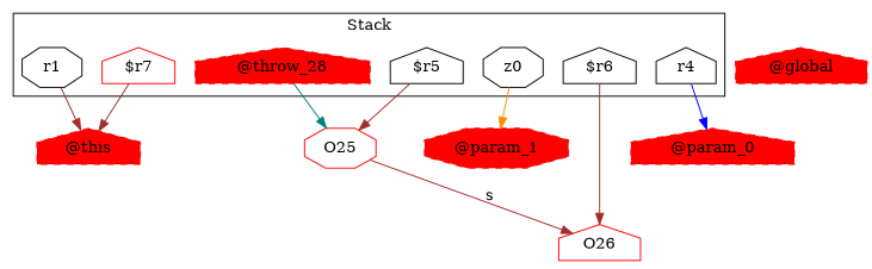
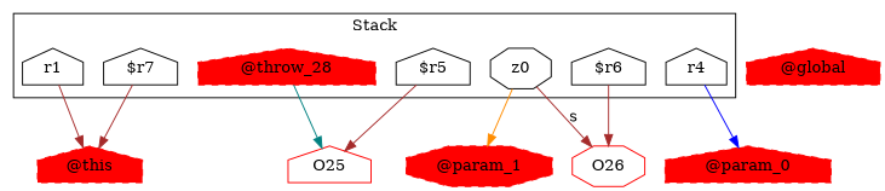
  digraph {
    rankDir=LR
    node [shape=house color=red]
    edge [color=brown]
-   r1 [shape=octagon color=""]
+   r1 [color=""]
    "@throw_28" [style="filled,dashed"]
-   "$r7"
+   "$r7" [color=""]
    z0 [shape=octagon color=""]
    "$r5" [color=""]
    "$r6" [color=""]
    r4 [color=""]
    "@this" [style="filled,dashed"]
-   O25 [shape=octagon]
+   O25
    "@param_1" [shape=octagon style="filled,dashed"]
-   O26
+   O26 [shape=octagon]
    "@param_0" [style="filled,dashed"]
    "@global" [style="filled,dashed"]
    subgraph cluster_1 {
      label=Stack
      r1
      "@throw_28"
      "$r7"
      z0
      "$r5"
      "$r6"
      r4
    }
    r1 -> "@this"
    "@throw_28" -> O25 [color=teal]
    "$r7" -> "@this"
    z0 -> "@param_1" [color=darkorange]
    "$r5" -> O25
    "$r6" -> O26
    r4 -> "@param_0" [color=blue]
-   O25 -> O26 [label=s weight=0.2]
+   z0 -> O26 [label=s weight=0.2]
  }
